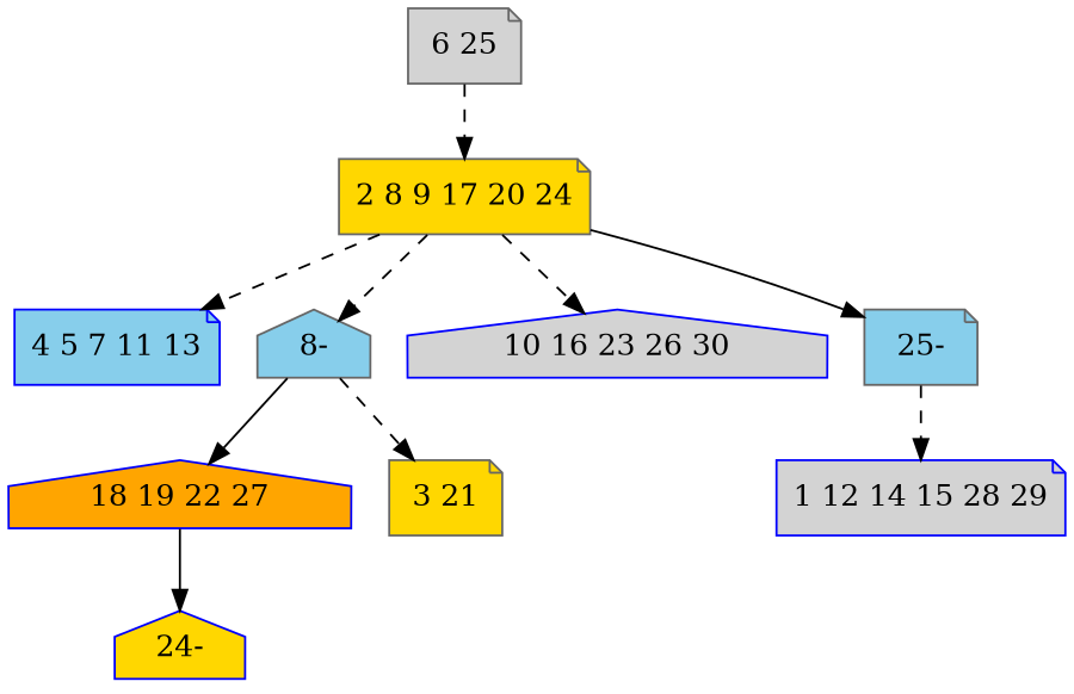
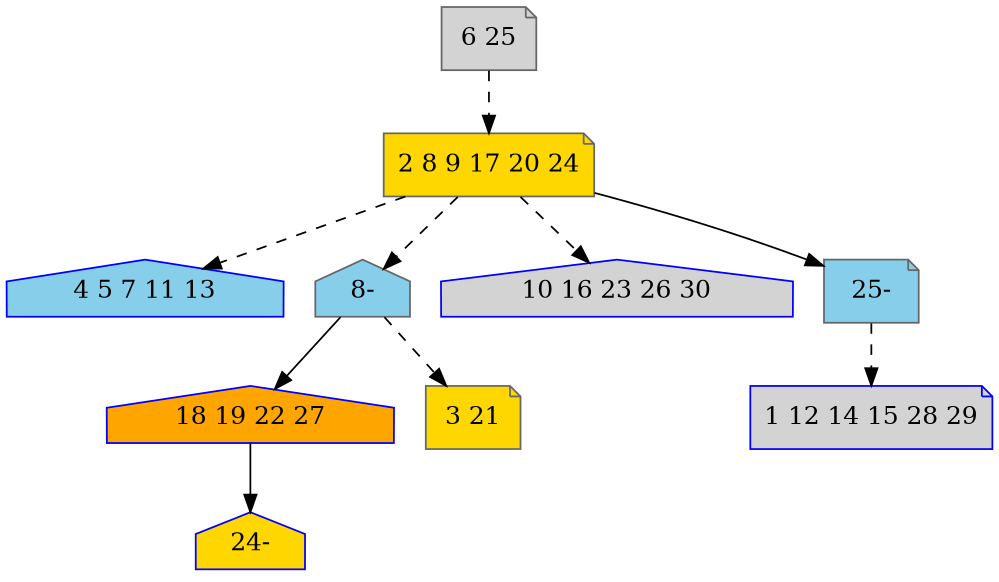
  digraph {
    node [color=gray40 fillcolor=lightgrey shape=note style=filled]
    edge [style=dashed]
    n1 [label="6 25"]
    n2 [fillcolor=gold label="2 8 9 17 20 24"]
-   n3 [color=blue fillcolor=skyblue label="4 5 7 11 13"]
+   n3 [color=blue fillcolor=skyblue label="4 5 7 11 13" shape=house]
    n4 [fillcolor=skyblue label="8-" shape=house]
    n5 [color=blue label="10 16 23 26 30" shape=house]
    n6 [fillcolor=skyblue label="25-"]
    n7 [color=blue fillcolor=orange label="18 19 22 27" shape=house]
    n8 [fillcolor=gold label="3 21"]
    n9 [color=blue label="1 12 14 15 28 29"]
    n10 [color=blue fillcolor=gold label="24-" shape=house]
    n1 -> n2
    n2 -> n3
    n2 -> n4
    n2 -> n5
    n2 -> n6 [style=solid]
    n4 -> n7 [style=solid]
    n4 -> n8
    n6 -> n9
    n7 -> n10 [style=solid]
  }
